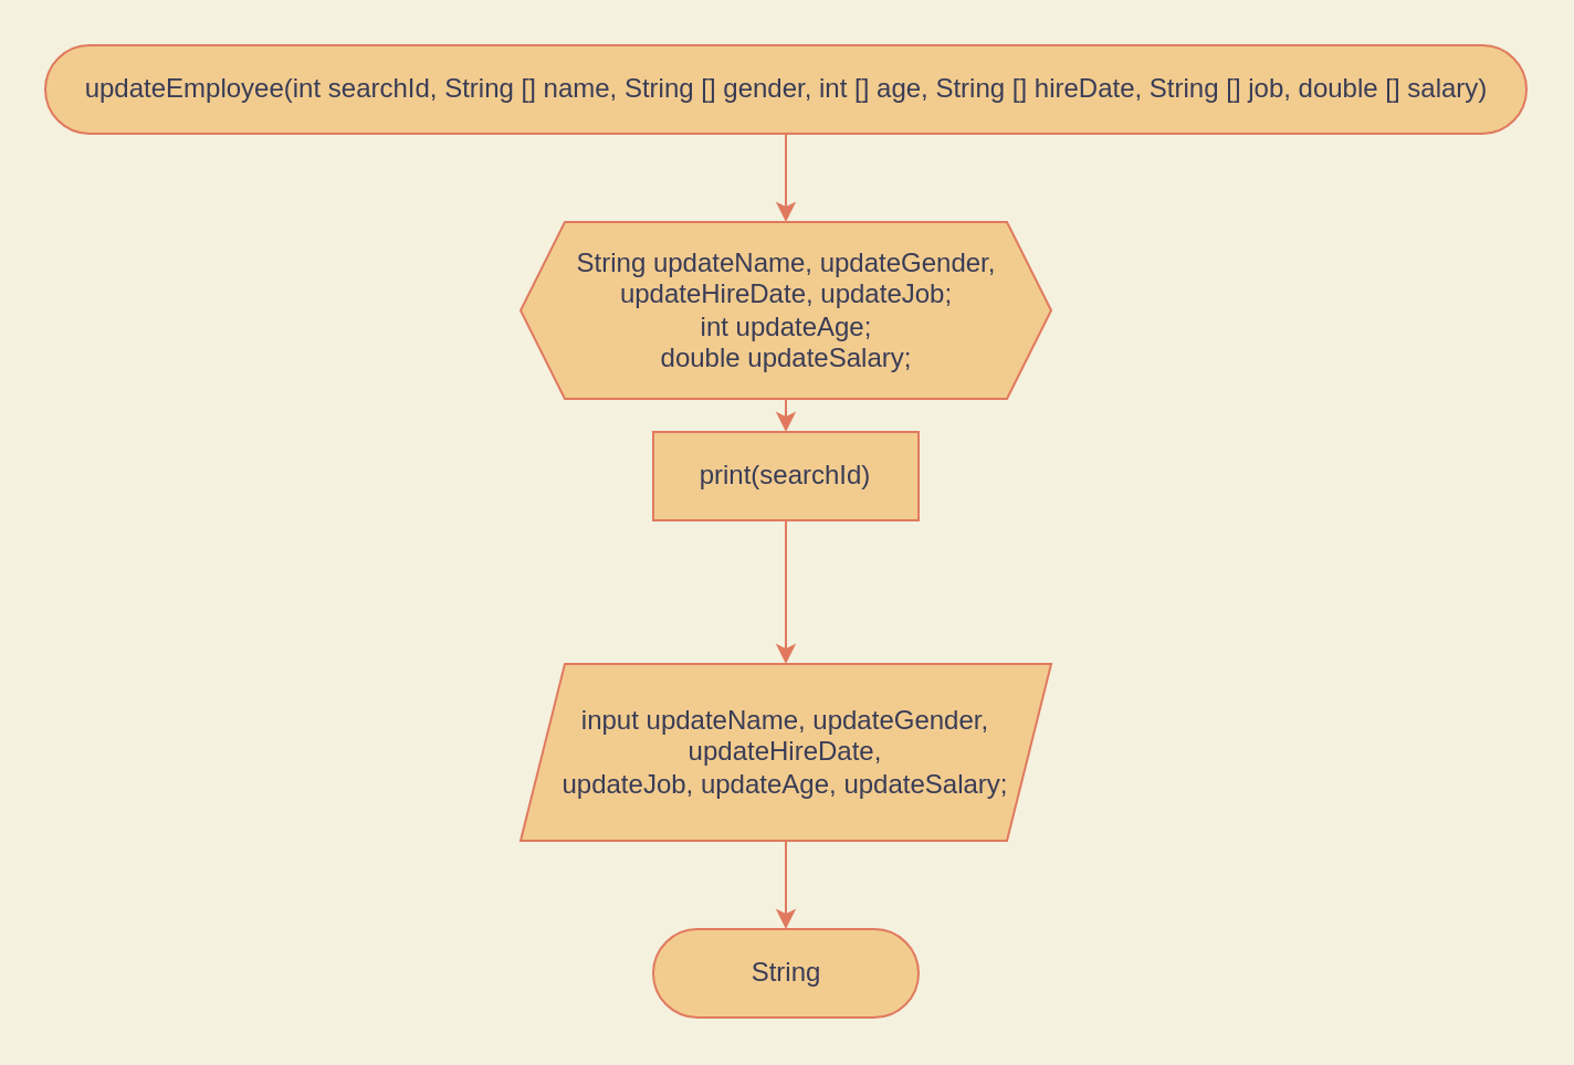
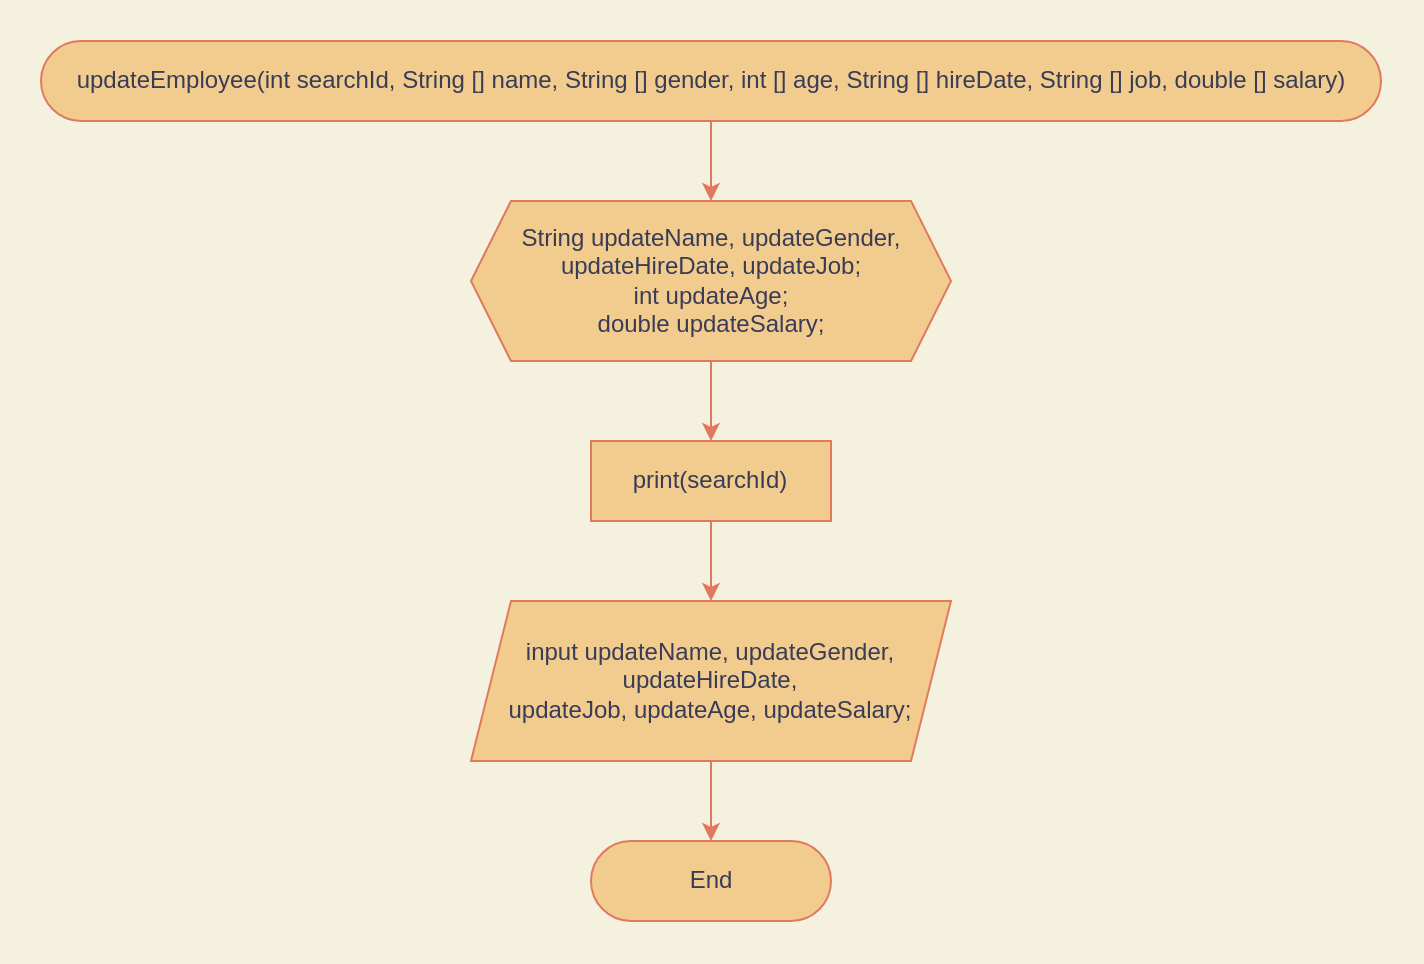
  <mxCell id="0" />
  <mxCell id="1" parent="0" />
  <mxCell id="2" value="updateEmployee(int searchId, String [] name, String [] gender, int [] age, String [] hireDate, String [] job, double [] salary)" style="html=1;dashed=0;whitespace=wrap;shape=mxgraph.dfd.start;fillColor=#F2CC8F;strokeColor=#E07A5F;fontColor=#393C56;" vertex="1" parent="1"><mxGeometry x="20" y="20" width="670" height="40" as="geometry" /></mxCell>
- <mxCell id="3" value="String" style="html=1;dashed=0;whitespace=wrap;shape=mxgraph.dfd.start;fillColor=#F2CC8F;strokeColor=#E07A5F;fontColor=#393C56;" vertex="1" parent="1"><mxGeometry x="295" y="420" width="120" height="40" as="geometry" /></mxCell>
+ <mxCell id="3" value="End" style="html=1;dashed=0;whitespace=wrap;shape=mxgraph.dfd.start;fillColor=#F2CC8F;strokeColor=#E07A5F;fontColor=#393C56;" vertex="1" parent="1"><mxGeometry x="295" y="420" width="120" height="40" as="geometry" /></mxCell>
  <mxCell id="4" value="" style="shape=hexagon;perimeter=hexagonPerimeter2;whiteSpace=wrap;html=1;fixedSize=1;fillColor=#F2CC8F;strokeColor=#E07A5F;fontColor=#393C56;" vertex="1" parent="1"><mxGeometry x="235" y="100" width="240" height="80" as="geometry" /></mxCell>
  <mxCell id="5" value="&lt;div&gt;String updateName, updateGender, updateHireDate, updateJob;&lt;/div&gt;&lt;div&gt;&lt;span style=&quot;background-color: initial;&quot;&gt;int updateAge;&lt;/span&gt;&lt;/div&gt;&lt;div&gt;double updateSalary;&lt;/div&gt;" style="text;html=1;strokeColor=none;fillColor=none;align=center;verticalAlign=middle;whiteSpace=wrap;rounded=0;fontColor=#393C56;" vertex="1" parent="1"><mxGeometry x="242.5" y="110" width="225" height="60" as="geometry" /></mxCell>
- <mxCell id="6" value="print(searchId)" style="rounded=0;whiteSpace=wrap;html=1;fillColor=#F2CC8F;strokeColor=#E07A5F;fontColor=#393C56;" vertex="1" parent="1"><mxGeometry x="295" y="195" width="120" height="40" as="geometry" /></mxCell>
+ <mxCell id="6" value="print(searchId)" style="rounded=0;whiteSpace=wrap;html=1;fillColor=#F2CC8F;strokeColor=#E07A5F;fontColor=#393C56;" vertex="1" parent="1"><mxGeometry x="295" y="220" width="120" height="40" as="geometry" /></mxCell>
  <mxCell id="7" value="&lt;div&gt;input updateName, updateGender, updateHireDate, updateJob,&amp;nbsp;&lt;span style=&quot;background-color: initial;&quot;&gt;updateAge,&amp;nbsp;&lt;/span&gt;&lt;span style=&quot;background-color: initial;&quot;&gt;updateSalary;&lt;/span&gt;&lt;/div&gt;" style="shape=parallelogram;perimeter=parallelogramPerimeter;whiteSpace=wrap;html=1;fixedSize=1;fillColor=#F2CC8F;strokeColor=#E07A5F;fontColor=#393C56;" vertex="1" parent="1"><mxGeometry x="235" y="300" width="240" height="80" as="geometry" /></mxCell>
  <mxCell id="8" value="" style="endArrow=classic;html=1;rounded=0;entryX=0.5;entryY=0.5;entryDx=0;entryDy=-20;entryPerimeter=0;exitX=0.5;exitY=1;exitDx=0;exitDy=0;labelBackgroundColor=#F4F1DE;strokeColor=#E07A5F;fontColor=#393C56;" edge="1" parent="1" source="7" target="3"><mxGeometry width="50" height="50" relative="1" as="geometry"><mxPoint x="10" y="250" as="sourcePoint" /><mxPoint x="60" y="200" as="targetPoint" /></mxGeometry></mxCell>
  <mxCell id="9" value="" style="endArrow=classic;html=1;rounded=0;entryX=0.5;entryY=0;entryDx=0;entryDy=0;exitX=0.5;exitY=1;exitDx=0;exitDy=0;labelBackgroundColor=#F4F1DE;strokeColor=#E07A5F;fontColor=#393C56;" edge="1" parent="1" source="6" target="7"><mxGeometry width="50" height="50" relative="1" as="geometry"><mxPoint x="20" y="260" as="sourcePoint" /><mxPoint x="70" y="210" as="targetPoint" /></mxGeometry></mxCell>
  <mxCell id="10" value="" style="endArrow=classic;html=1;rounded=0;entryX=0.5;entryY=0;entryDx=0;entryDy=0;exitX=0.5;exitY=1;exitDx=0;exitDy=0;labelBackgroundColor=#F4F1DE;strokeColor=#E07A5F;fontColor=#393C56;" edge="1" parent="1" source="4" target="6"><mxGeometry width="50" height="50" relative="1" as="geometry"><mxPoint x="30" y="270" as="sourcePoint" /><mxPoint x="80" y="220" as="targetPoint" /></mxGeometry></mxCell>
  <mxCell id="11" value="" style="endArrow=classic;html=1;rounded=0;entryX=0.5;entryY=0;entryDx=0;entryDy=0;exitX=0.5;exitY=0.5;exitDx=0;exitDy=20;exitPerimeter=0;labelBackgroundColor=#F4F1DE;strokeColor=#E07A5F;fontColor=#393C56;" edge="1" parent="1" source="2" target="4"><mxGeometry width="50" height="50" relative="1" as="geometry"><mxPoint x="40" y="280" as="sourcePoint" /><mxPoint x="90" y="230" as="targetPoint" /></mxGeometry></mxCell>
